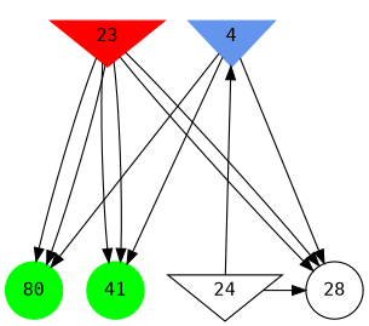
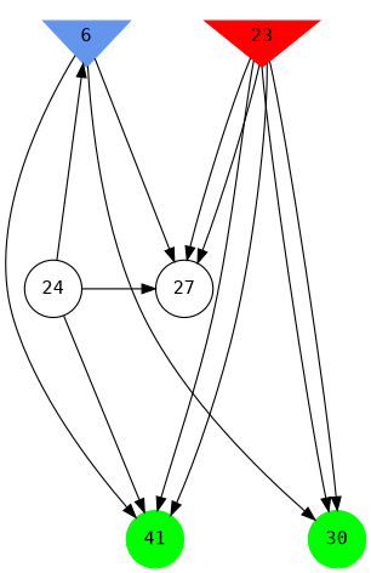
  digraph {
    fontname="DejaVu Sans Mono"
    ranksep=2.0
    node [color=black fontname="DejaVu Sans Mono" shape=circle style=filled]
    edge [fontname="DejaVu Sans Mono"]
-   4 [color=cornflowerblue shape=invtriangle]
+   4 [color=cornflowerblue shape=invtriangle label=6]
    23 [color=red shape=invtriangle]
-   24 [shape=invtriangle style=""]
-   28 [style=""]
-   30 [color=green label=80]
+   24 [style=""]
+   28 [label=27 style=""]
+   30 [color=green]
    n6 [color=green label=41]
    subgraph sub_1 {
      rank=same
      4
      23
    }
    subgraph sub_2 {
      rank=same
      24
      28
    }
    subgraph sub_3 {
      rank=same
      30
      n6
    }
    4 -> 28
    4 -> 30
    4 -> n6
    23 -> 28
    23 -> 28
    23 -> 30
    23 -> 30
    23 -> n6
    23 -> n6
    24 -> 4
    24 -> 28
+   24 -> n6
  }
